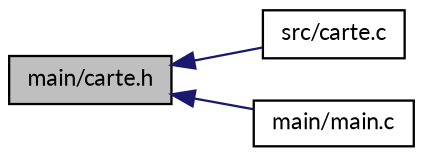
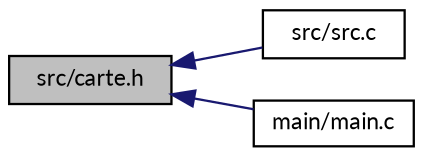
  digraph {
    fontname=Lato
    rankdir=LR
    node [color=black fillcolor=white fontname=Lato fontsize=10 shape=record style=filled]
    edge [color=midnightblue dir=back fontname=Lato fontsize=10 labelfontname=Helvetica labelfontsize=10 style=solid]
-   n1 [fillcolor=grey75 fontcolor=black height=0.2 label="main/carte.h" width=0.4]
-   n2 [height=0.2 label="src/carte.c" width=0.4]
+   n1 [fillcolor=grey75 fontcolor=black height=0.2 label="src/carte.h" width=0.4]
+   n2 [height=0.2 label="src/src.c" width=0.4]
    n3 [height=0.2 label="main/main.c" width=0.4]
    n1 -> n2
    n1 -> n3
  }
